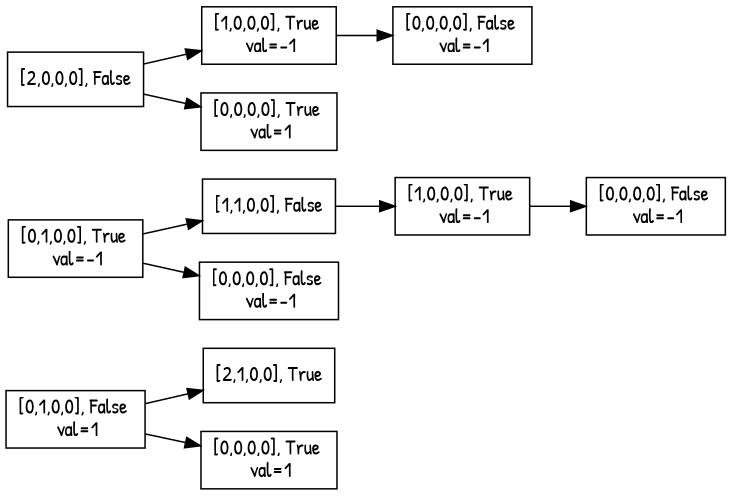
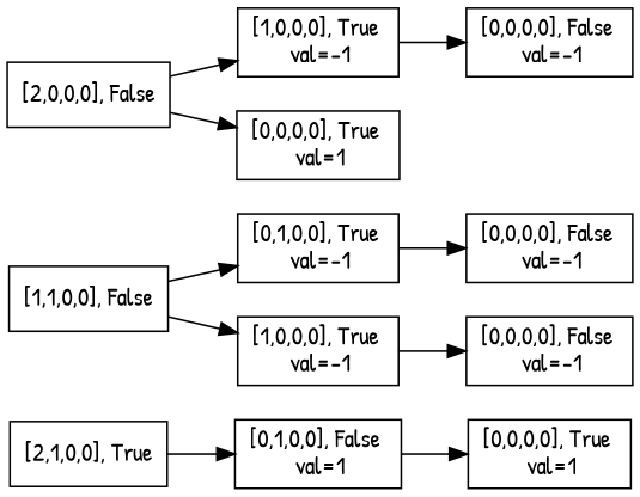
  digraph {
    fontname="Patrick Hand"
    rankdir=LR
    node [fontname="Patrick Hand" shape=record]
    edge [fontname="Patrick Hand"]
    n1 [label="[2,1,0,0], True"]
    n2 [label="[0,1,0,0], False \n val=1"]
    n3 [label="[1,1,0,0], False"]
    n4 [label="[0,1,0,0], True \n val=-1"]
    n5 [label="[1,0,0,0], True \n val=-1"]
    n6 [label="[0,0,0,0], True \n val=1"]
    n7 [label="[2,0,0,0], False"]
    n8 [label="[1,0,0,0], True \n val=-1"]
    n9 [label="[0,0,0,0], True \n val=1"]
    n10 [label="[0,0,0,0], False \n val=-1"]
    n11 [label="[0,0,0,0], False \n val=-1"]
    n12 [label="[0,0,0,0], False \n val=-1"]
-   n2 -> n1
+   n1 -> n2
    n2 -> n6
-   n4 -> n3
+   n3 -> n4
    n3 -> n5
    n4 -> n10
    n5 -> n11
    n7 -> n8
    n7 -> n9
    n8 -> n12
  }
